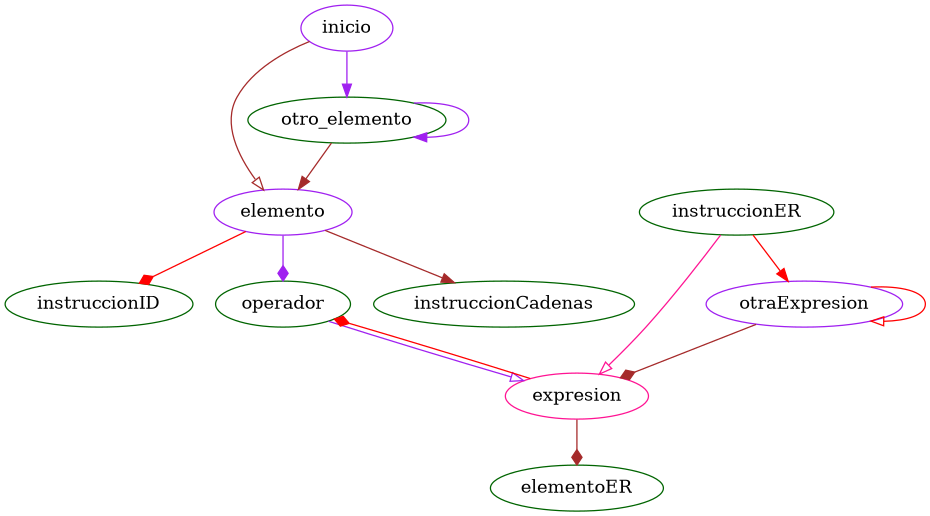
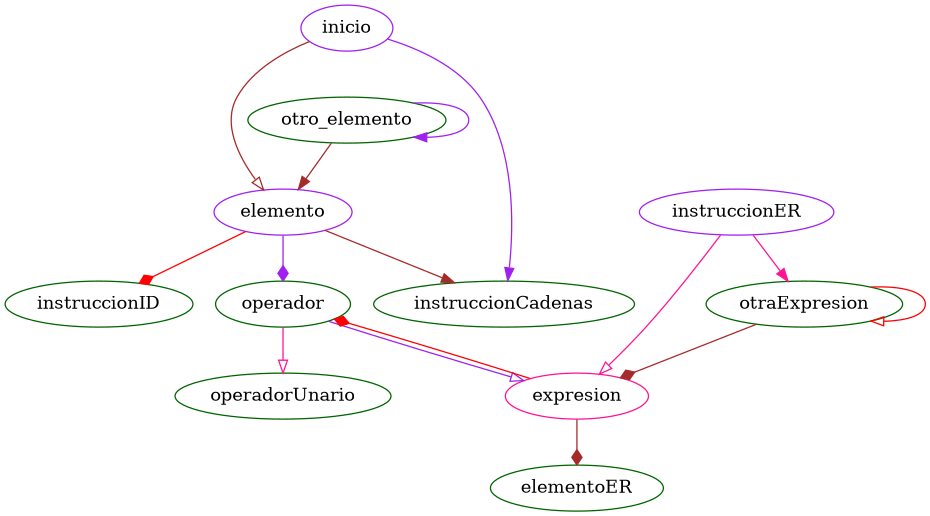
  digraph {
    node [color=darkgreen]
    edge [arrowhead=onormal color=brown]
    n1 [color=purple label=inicio]
    n2 [color=purple label=elemento]
    n3 [label=otro_elemento]
    n4 [label=instruccionID]
    n5 [label=instruccionCadenas]
    n6 [label=operador]
-   n7 [label=instruccionER]
+   n7 [color=purple label=instruccionER]
    n8 [color=deeppink label=expresion]
-   n9 [color=purple label=otraExpresion]
+   n9 [label=otraExpresion]
    n10 [label=elementoER]
+   n11 [label=operadorUnario]
    n1 -> n2
-   n1 -> n3 [arrowhead=normal color=purple]
+   n1 -> n5 [arrowhead=normal color=purple]
    n2 -> n4 [arrowhead=diamond color=red]
    n2 -> n5 [arrowhead=normal]
    n2 -> n6 [arrowhead=diamond color=purple]
    n3 -> n2 [arrowhead=normal]
    n3 -> n3 [arrowhead=normal color=purple]
    n6 -> n8 [color=purple]
+   n6 -> n11 [color=deeppink]
    n7 -> n8 [color=deeppink]
-   n7 -> n9 [arrowhead=normal color=red]
+   n7 -> n9 [arrowhead=normal color=deeppink]
    n8 -> n6 [arrowhead=diamond color=red]
    n8 -> n10 [arrowhead=diamond]
    n9 -> n8 [arrowhead=diamond]
    n9 -> n9 [color=red]
  }
